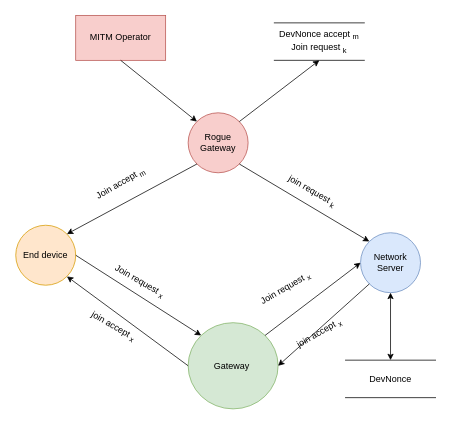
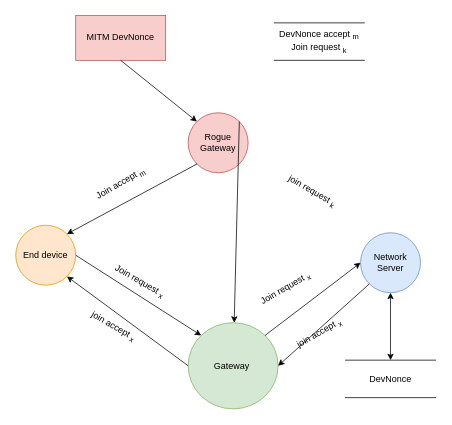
  <mxCell id="0" />
  <mxCell id="1" parent="0" />
  <mxCell id="2" value="End device" style="ellipse;whiteSpace=wrap;html=1;aspect=fixed;fillColor=#ffe6cc;strokeColor=#d79b00;" vertex="1" parent="1"><mxGeometry x="20" y="300" width="80" height="80" as="geometry" /></mxCell>
- <mxCell id="3" value="MITM Operator" style="rounded=0;whiteSpace=wrap;html=1;fillColor=#f8cecc;strokeColor=#b85450;" vertex="1" parent="1"><mxGeometry x="100" y="20" width="120" height="60" as="geometry" /></mxCell>
+ <mxCell id="3" value="MITM DevNonce" style="rounded=0;whiteSpace=wrap;html=1;fillColor=#f8cecc;strokeColor=#b85450;" vertex="1" parent="1"><mxGeometry x="100" y="20" width="120" height="60" as="geometry" /></mxCell>
  <mxCell id="4" value="Gateway&amp;nbsp;" style="ellipse;whiteSpace=wrap;html=1;aspect=fixed;fillColor=#d5e8d4;strokeColor=#82b366;" vertex="1" parent="1"><mxGeometry x="250" y="430" width="120" height="115" as="geometry" /></mxCell>
  <mxCell id="5" value="Network Server" style="ellipse;whiteSpace=wrap;html=1;aspect=fixed;fillColor=#dae8fc;strokeColor=#6c8ebf;" vertex="1" parent="1"><mxGeometry x="480" y="310" width="80" height="80" as="geometry" /></mxCell>
  <mxCell id="6" value="" style="endArrow=classic;html=1;fontColor=#FF3333;rounded=0;exitX=1;exitY=0.5;exitDx=0;exitDy=0;entryX=0;entryY=0;entryDx=0;entryDy=0;" edge="1" parent="1" source="2" target="4"><mxGeometry width="50" height="50" relative="1" as="geometry"><mxPoint x="520" y="450" as="sourcePoint" /><mxPoint x="570" y="400" as="targetPoint" /></mxGeometry></mxCell>
  <mxCell id="7" value="" style="endArrow=classic;html=1;fontColor=#FF3333;rounded=0;entryX=1;entryY=1;entryDx=0;entryDy=0;exitX=0;exitY=0.5;exitDx=0;exitDy=0;" edge="1" parent="1" source="4" target="2"><mxGeometry width="50" height="50" relative="1" as="geometry"><mxPoint x="520" y="450" as="sourcePoint" /><mxPoint x="570" y="400" as="targetPoint" /></mxGeometry></mxCell>
  <mxCell id="8" value="" style="endArrow=classic;html=1;fontColor=#FF3333;rounded=0;exitX=1;exitY=0;exitDx=0;exitDy=0;entryX=0;entryY=0.5;entryDx=0;entryDy=0;" edge="1" parent="1" source="4" target="5"><mxGeometry width="50" height="50" relative="1" as="geometry"><mxPoint x="520" y="450" as="sourcePoint" /><mxPoint x="570" y="400" as="targetPoint" /></mxGeometry></mxCell>
  <mxCell id="9" value="" style="endArrow=classic;html=1;fontColor=#FF3333;rounded=0;exitX=0;exitY=1;exitDx=0;exitDy=0;entryX=1;entryY=0.5;entryDx=0;entryDy=0;" edge="1" parent="1" source="5" target="4"><mxGeometry width="50" height="50" relative="1" as="geometry"><mxPoint x="520" y="450" as="sourcePoint" /><mxPoint x="570" y="400" as="targetPoint" /></mxGeometry></mxCell>
  <mxCell id="10" value="Join request &lt;sub&gt;x&lt;/sub&gt;" style="text;html=1;align=center;verticalAlign=middle;resizable=0;points=[];autosize=1;strokeColor=none;fillColor=none;rotation=30;" vertex="1" parent="1"><mxGeometry x="135" y="360" width="100" height="30" as="geometry" /></mxCell>
  <mxCell id="11" value="join accept &lt;sub&gt;x&lt;/sub&gt;" style="text;html=1;align=center;verticalAlign=middle;resizable=0;points=[];autosize=1;strokeColor=none;fillColor=none;rotation=30;" vertex="1" parent="1"><mxGeometry x="105" y="420" width="90" height="30" as="geometry" /></mxCell>
  <mxCell id="12" value="join accept &lt;sub&gt;x&lt;/sub&gt;" style="text;html=1;align=center;verticalAlign=middle;resizable=0;points=[];autosize=1;strokeColor=none;fillColor=none;rotation=-30;" vertex="1" parent="1"><mxGeometry x="380" y="430" width="90" height="30" as="geometry" /></mxCell>
  <mxCell id="13" value="DevNonce" style="shape=partialRectangle;whiteSpace=wrap;html=1;left=0;right=0;fillColor=none;" vertex="1" parent="1"><mxGeometry x="460" y="480" width="120" height="50" as="geometry" /></mxCell>
  <mxCell id="14" value="Join request &lt;sub&gt;x&lt;/sub&gt;" style="text;html=1;align=center;verticalAlign=middle;resizable=0;points=[];autosize=1;strokeColor=none;fillColor=none;rotation=-30;" vertex="1" parent="1"><mxGeometry x="330" y="370" width="100" height="30" as="geometry" /></mxCell>
  <mxCell id="15" value="Rogue Gateway" style="ellipse;whiteSpace=wrap;html=1;aspect=fixed;fillColor=#f8cecc;strokeColor=#b85450;" vertex="1" parent="1"><mxGeometry x="250" y="150" width="80" height="80" as="geometry" /></mxCell>
  <mxCell id="16" value="" style="endArrow=classic;startArrow=classic;html=1;fontColor=#FF3333;rounded=0;entryX=0.5;entryY=1;entryDx=0;entryDy=0;exitX=0.5;exitY=0;exitDx=0;exitDy=0;" edge="1" parent="1" source="13" target="5"><mxGeometry width="50" height="50" relative="1" as="geometry"><mxPoint x="400" y="440" as="sourcePoint" /><mxPoint x="450" y="390" as="targetPoint" /></mxGeometry></mxCell>
- <mxCell id="17" value="" style="endArrow=classic;html=1;fontColor=#FF3333;rounded=0;exitX=1;exitY=1;exitDx=0;exitDy=0;entryX=0;entryY=0;entryDx=0;entryDy=0;" edge="1" parent="1" source="15" target="5"><mxGeometry width="50" height="50" relative="1" as="geometry"><mxPoint x="400" y="440" as="sourcePoint" /><mxPoint x="450" y="390" as="targetPoint" /></mxGeometry></mxCell>
  <mxCell id="18" value="join request &lt;sub&gt;k&lt;/sub&gt;" style="text;html=1;align=center;verticalAlign=middle;resizable=0;points=[];autosize=1;strokeColor=none;fillColor=none;rotation=30;" vertex="1" parent="1"><mxGeometry x="370" y="240" width="90" height="30" as="geometry" /></mxCell>
  <mxCell id="19" value="" style="endArrow=classic;html=1;fontColor=#FF3333;rounded=0;exitX=0;exitY=1;exitDx=0;exitDy=0;entryX=1;entryY=0;entryDx=0;entryDy=0;" edge="1" parent="1" source="15" target="2"><mxGeometry width="50" height="50" relative="1" as="geometry"><mxPoint x="400" y="440" as="sourcePoint" /><mxPoint x="450" y="390" as="targetPoint" /></mxGeometry></mxCell>
  <mxCell id="20" value="Join accept &lt;sub&gt;m&lt;/sub&gt;" style="text;html=1;align=center;verticalAlign=middle;resizable=0;points=[];autosize=1;strokeColor=none;fillColor=none;rotation=-30;" vertex="1" parent="1"><mxGeometry y="230" width="100" height="30" as="geometry" x="110" /></mxCell>
  <mxCell id="21" value="" style="endArrow=classic;html=1;fontColor=#FF3333;rounded=0;exitX=0.5;exitY=1;exitDx=0;exitDy=0;entryX=0;entryY=0;entryDx=0;entryDy=0;" edge="1" parent="1" source="3" target="15"><mxGeometry width="50" height="50" relative="1" as="geometry"><mxPoint x="400" y="440" as="sourcePoint" /><mxPoint x="450" y="390" as="targetPoint" /></mxGeometry></mxCell>
  <mxCell id="22" value="DevNonce accept &lt;sub&gt;m&lt;/sub&gt;&lt;br&gt;Join request &lt;sub&gt;k&lt;/sub&gt;" style="shape=partialRectangle;whiteSpace=wrap;html=1;left=0;right=0;fillColor=none;" vertex="1" parent="1"><mxGeometry x="365" y="30" width="120" height="50" as="geometry" /></mxCell>
- <mxCell id="23" value="" style="endArrow=classic;html=1;fontColor=#FF3333;rounded=0;exitX=1;exitY=0;exitDx=0;exitDy=0;entryX=0.5;entryY=1;entryDx=0;entryDy=0;" edge="1" parent="1" source="15" target="22"><mxGeometry width="50" height="50" relative="1" as="geometry"><mxPoint x="400" y="440" as="sourcePoint" /><mxPoint x="450" y="390" as="targetPoint" /></mxGeometry></mxCell>
+ <mxCell id="23" value="" style="endArrow=classic;html=1;fontColor=#FF3333;rounded=0;exitX=1;exitY=0;exitDx=0;exitDy=0;" edge="1" parent="1" source="15" target="4"><mxGeometry width="50" height="50" relative="1" as="geometry"><mxPoint x="400" y="440" as="sourcePoint" /><mxPoint x="450" y="390" as="targetPoint" /></mxGeometry></mxCell>
